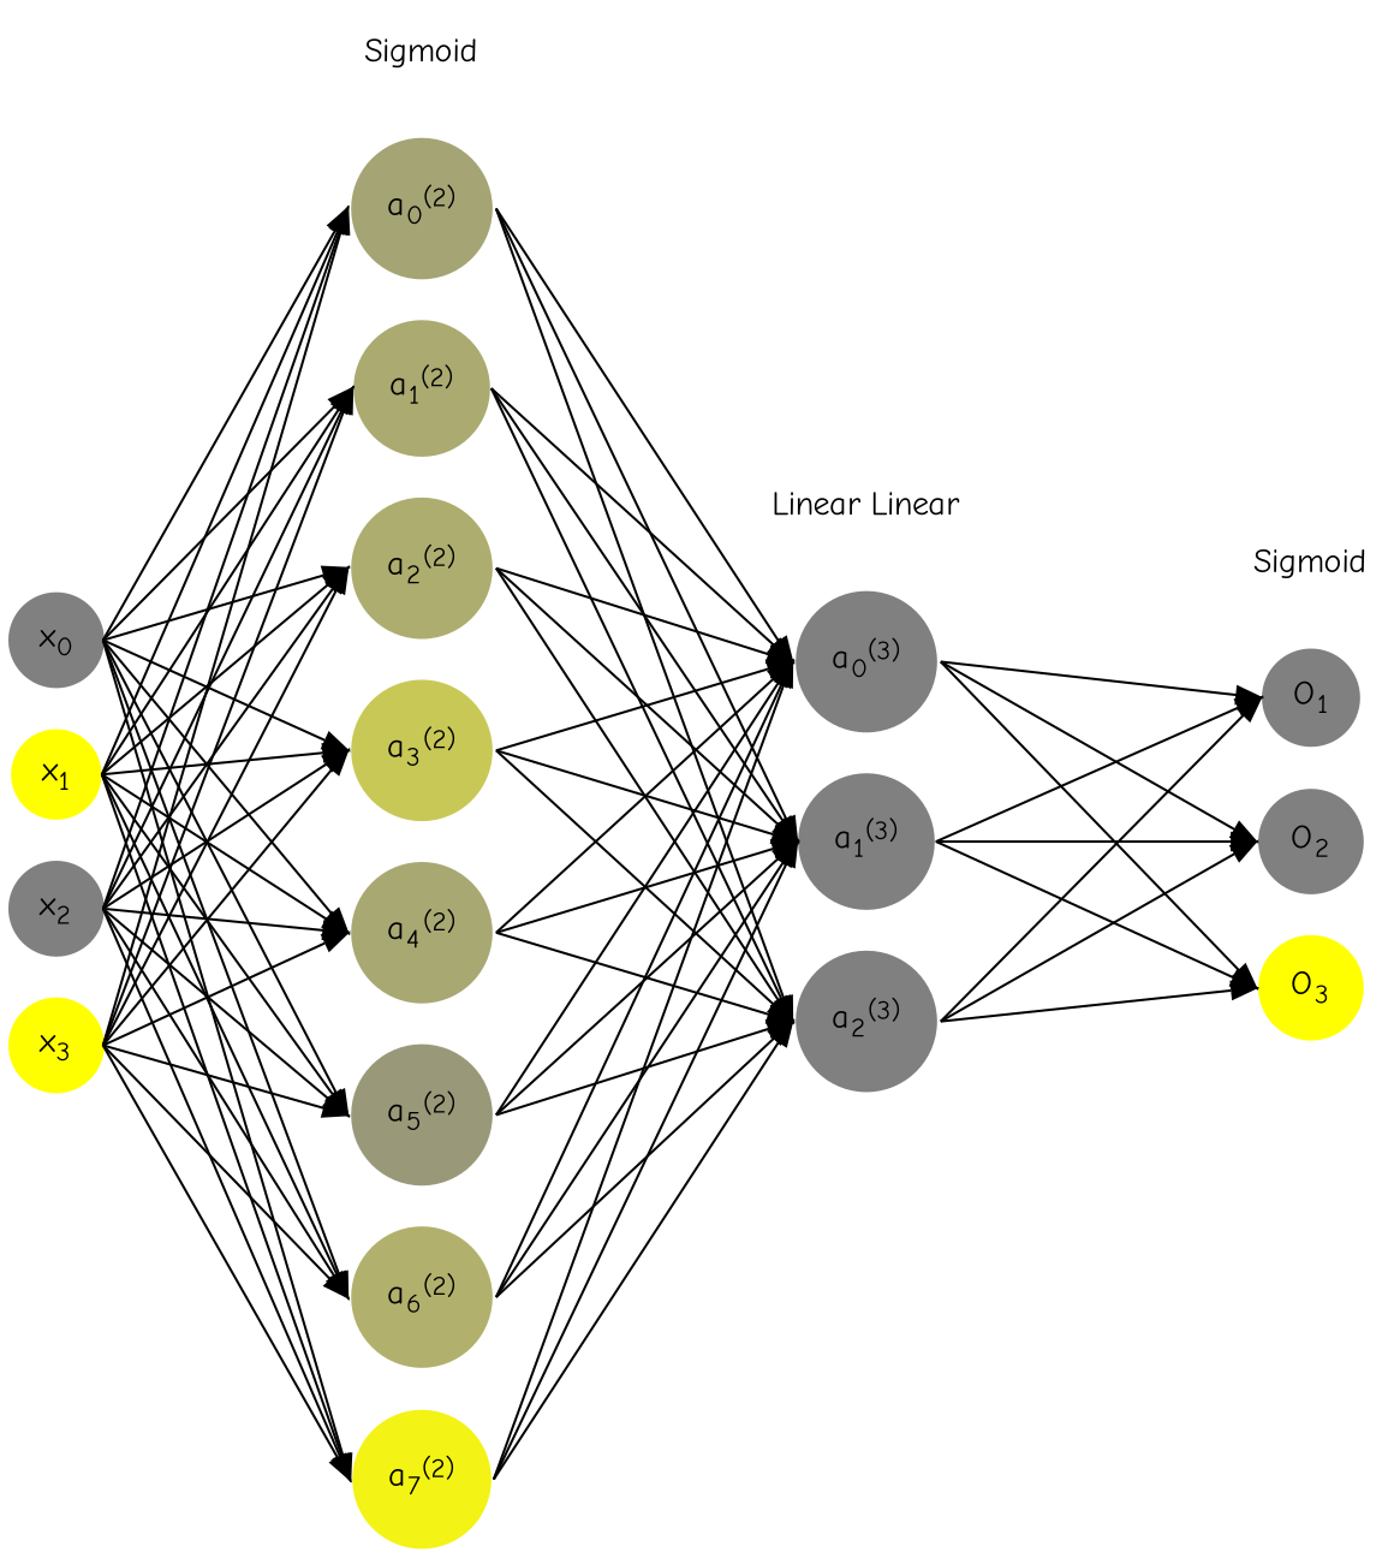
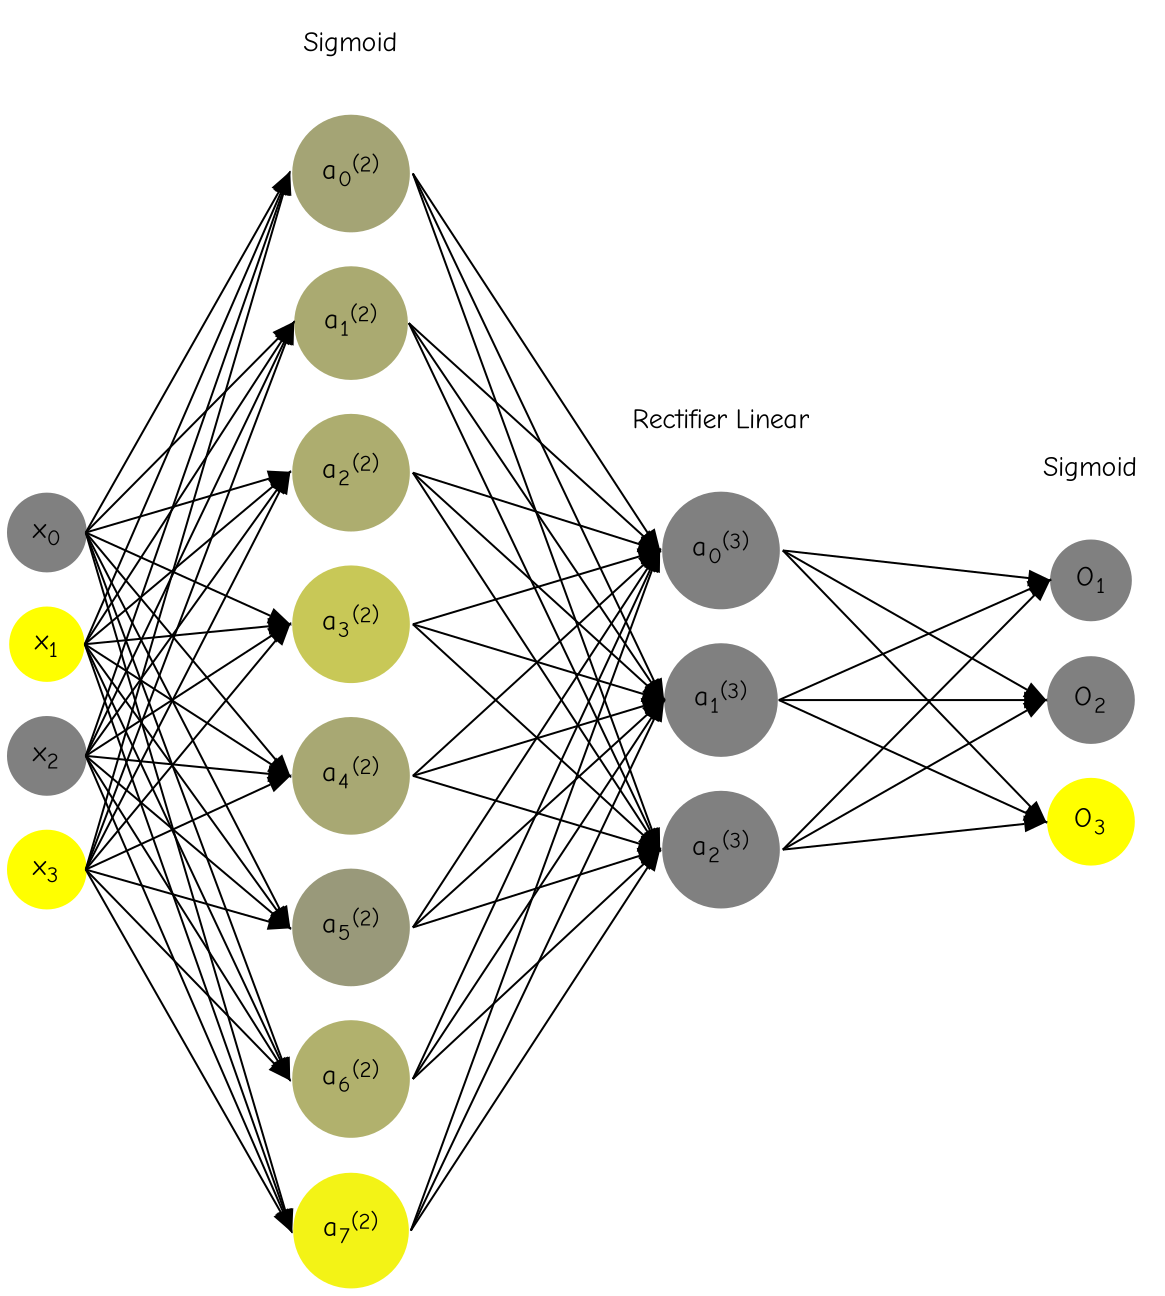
  digraph {
    rankdir=LR
    ranksep=1.4
    splines=false
    fontname="Comic Neue"
    node [color="0.1667, 0.0, 0.5" fillcolor="0.1667, 0.0, 0.5" shape=circle style=filled fontname="Comic Neue"]
    edge [headport=w style=solid tailport=e fontname="Comic Neue"]
    n1 [label=<x<sub>0</sub>>]
    n2 [color="0.1667, 1.0, 1.0" fillcolor="0.1667, 1.0, 1.0" label=<x<sub>1</sub>>]
    n3 [label=<x<sub>2</sub>>]
    n4 [color="0.1667, 1.0, 1.0" fillcolor="0.1667, 1.0, 1.0" label=<x<sub>3</sub>>]
    n5 [color="0.1667, 0.284261, 0.642131" fillcolor="0.1667, 0.284261, 0.642131" label=<a<sub>0</sub><sup>(2)</sup>>]
    n6 [color="0.1667, 0.331276, 0.665638" fillcolor="0.1667, 0.331276, 0.665638" label=<a<sub>1</sub><sup>(2)</sup>>]
    n7 [color="0.1667, 0.356244, 0.678122" fillcolor="0.1667, 0.356244, 0.678122" label=<a<sub>2</sub><sup>(2)</sup>>]
    n8 [color="0.1667, 0.564428, 0.782214" fillcolor="0.1667, 0.564428, 0.782214" label=<a<sub>3</sub><sup>(2)</sup>>]
    n9 [color="0.1667, 0.316400, 0.658200" fillcolor="0.1667, 0.316400, 0.658200" label=<a<sub>4</sub><sup>(2)</sup>>]
    n10 [color="0.1667, 0.197978, 0.598989" fillcolor="0.1667, 0.197978, 0.598989" label=<a<sub>5</sub><sup>(2)</sup>>]
    n11 [color="0.1667, 0.383390, 0.691695" fillcolor="0.1667, 0.383390, 0.691695" label=<a<sub>6</sub><sup>(2)</sup>>]
    n12 [color="0.1667, 0.905865, 0.952933" fillcolor="0.1667, 0.905865, 0.952933" label=<a<sub>7</sub><sup>(2)</sup>>]
    n13 [color="0.1667, 0.000000, 0.500000" fillcolor="0.1667, 0.000000, 0.500000" label=<a<sub>0</sub><sup>(3)</sup>>]
    n14 [color="0.1667, 0.000000, 0.500000" fillcolor="0.1667, 0.000000, 0.500000" label=<a<sub>1</sub><sup>(3)</sup>>]
    n15 [color="0.1667, 0.000000, 0.500000" fillcolor="0.1667, 0.000000, 0.500000" label=<a<sub>2</sub><sup>(3)</sup>>]
    n16 [label=<O<sub>1</sub>>]
    n17 [label=<O<sub>2</sub>>]
    n18 [color="0.1667, 1.0, 1.0" fillcolor="0.1667, 1.0, 1.0" label=<O<sub>3</sub>>]
    n19 [label=Sigmoid shape=plaintext color="" fillcolor="" style=""]
-   n20 [label="Linear Linear" shape=plaintext color="" fillcolor="" style=""]
+   n20 [label="Rectifier Linear" shape=plaintext color="" fillcolor="" style=""]
    n21 [label=Sigmoid shape=plaintext color="" fillcolor="" style=""]
    subgraph sub_1 {
      n1
    }
    subgraph sub_2 {
      n2
    }
    subgraph sub_3 {
      n3
    }
    subgraph sub_4 {
      n4
    }
    subgraph sub_5 {
      n5
    }
    subgraph sub_6 {
      n6
    }
    subgraph sub_7 {
      n7
    }
    subgraph sub_8 {
      n8
    }
    subgraph sub_9 {
      n9
    }
    subgraph sub_10 {
      n10
    }
    subgraph sub_11 {
      n11
    }
    subgraph sub_12 {
      n12
    }
    subgraph sub_13 {
      n13
    }
    subgraph sub_14 {
      n14
    }
    subgraph sub_15 {
      n15
    }
    subgraph sub_16 {
      n16
    }
    subgraph sub_17 {
      n17
    }
    subgraph sub_18 {
      n18
    }
    subgraph sub_19 {
      rank=same
      n1
      n2
      n3
      n4
    }
    subgraph sub_20 {
      rank=same
      n5
      n6
      n7
      n8
      n9
      n10
      n11
      n12
    }
    subgraph sub_21 {
      rank=same
      n13
      n14
      n15
    }
    subgraph sub_22 {
      rank=same
      n16
      n17
      n18
    }
    subgraph sub_23 {
      rank=same
      n5
      n19
    }
    subgraph sub_24 {
      rank=same
      n13
      n20
    }
    subgraph sub_25 {
      rank=same
      n16
      n21
    }
    n1 -> n2 [style=invis]
    n1 -> n5
    n1 -> n6
    n1 -> n7
    n1 -> n8
    n1 -> n9
    n1 -> n10
    n1 -> n11
    n1 -> n12
    n2 -> n3 [style=invis]
    n2 -> n5
    n2 -> n6
    n2 -> n7
    n2 -> n8
    n2 -> n9
    n2 -> n10
    n2 -> n11
    n2 -> n12
    n3 -> n4 [style=invis]
    n3 -> n5
    n3 -> n6
    n3 -> n7
    n3 -> n8
    n3 -> n9
    n3 -> n10
    n3 -> n11
    n3 -> n12
    n4 -> n5
    n4 -> n6
    n4 -> n7
    n4 -> n8
    n4 -> n9
    n4 -> n10
    n4 -> n11
    n4 -> n12
    n5 -> n6 [style=invis]
    n5 -> n13
    n5 -> n14
    n5 -> n15
    n6 -> n7 [style=invis]
    n6 -> n13
    n6 -> n14
    n6 -> n15
    n7 -> n8 [style=invis]
    n7 -> n13
    n7 -> n14
    n7 -> n15
    n8 -> n9 [style=invis]
    n8 -> n13
    n8 -> n14
    n8 -> n15
    n9 -> n10 [style=invis]
    n9 -> n13
    n9 -> n14
    n9 -> n15
    n10 -> n11 [style=invis]
    n10 -> n13
    n10 -> n14
    n10 -> n15
    n11 -> n12 [style=invis]
    n11 -> n13
    n11 -> n14
    n11 -> n15
    n12 -> n13
    n12 -> n14
    n12 -> n15
    n13 -> n14 [style=invis]
    n13 -> n16
    n13 -> n17
    n13 -> n18
    n14 -> n15 [style=invis]
    n14 -> n16
    n14 -> n17
    n14 -> n18
    n15 -> n16
    n15 -> n17
    n15 -> n18
    n16 -> n17 [style=invis]
    n17 -> n18 [style=invis]
    n19 -> n5 [style=invis]
    n20 -> n13 [style=invis]
    n21 -> n16 [style=invis]
  }
